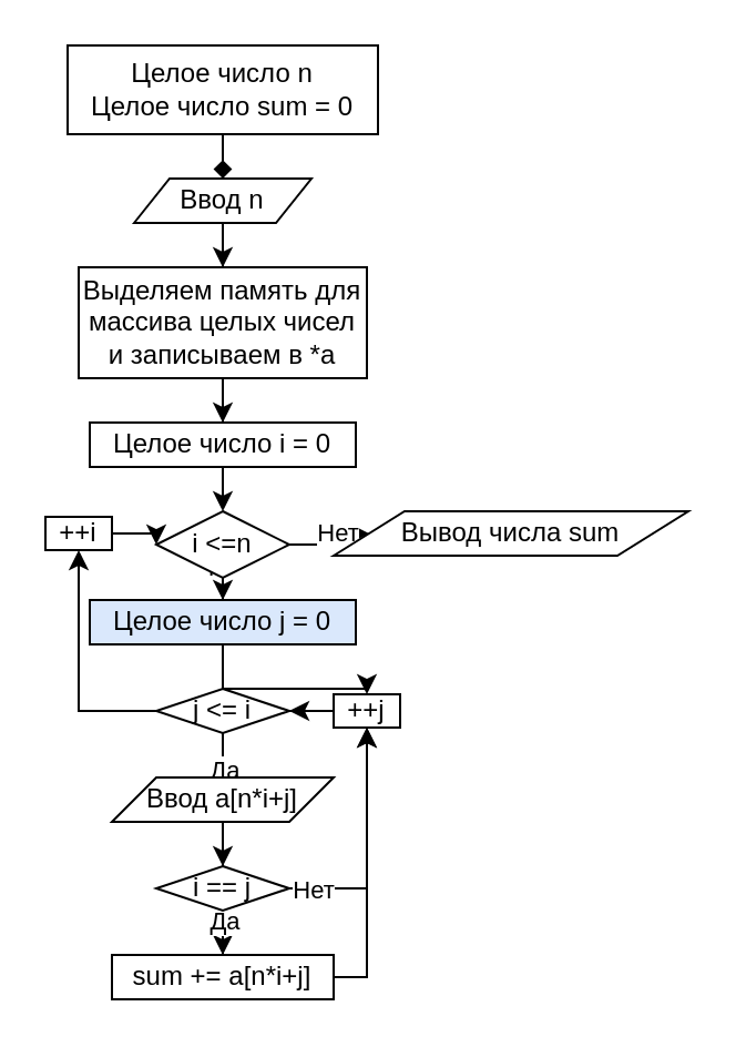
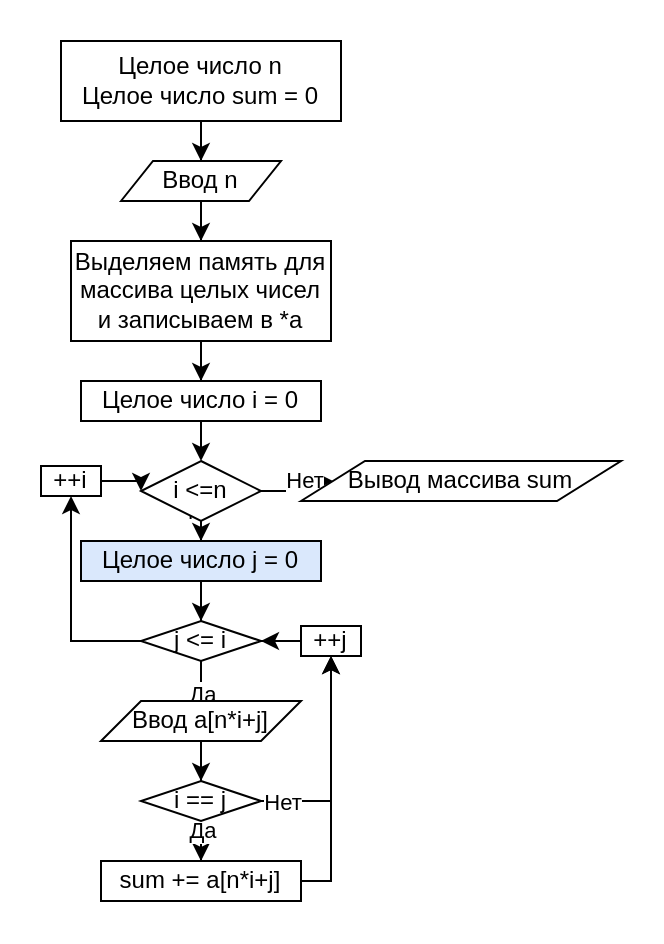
  <mxCell id="0" />
  <mxCell id="1" parent="0" />
  <mxCell id="2" style="edgeStyle=orthogonalEdgeStyle;rounded=0;orthogonalLoop=1;jettySize=auto;html=1;" edge="1" parent="1" source="3" target="22"><mxGeometry relative="1" as="geometry" /></mxCell>
  <mxCell id="3" value="Ввод n" style="shape=parallelogram;perimeter=parallelogramPerimeter;whiteSpace=wrap;html=1;" vertex="1" parent="1"><mxGeometry x="60" y="80" width="80" height="20" as="geometry" /></mxCell>
- <mxCell id="4" style="edgeStyle=orthogonalEdgeStyle;rounded=0;orthogonalLoop=1;jettySize=auto;html=1;entryX=0.5;entryY=0;entryDx=0;entryDy=0;endArrow=diamond;" edge="1" parent="1" source="5" target="3"><mxGeometry relative="1" as="geometry" /></mxCell>
+ <mxCell id="4" style="edgeStyle=orthogonalEdgeStyle;rounded=0;orthogonalLoop=1;jettySize=auto;html=1;entryX=0.5;entryY=0;entryDx=0;entryDy=0;" edge="1" parent="1" source="5" target="3"><mxGeometry relative="1" as="geometry" /></mxCell>
  <mxCell id="5" value="Целое число n&lt;br&gt;Целое число sum = 0" style="rounded=0;whiteSpace=wrap;html=1;" vertex="1" parent="1"><mxGeometry x="30" y="20" width="140" height="40" as="geometry" /></mxCell>
  <mxCell id="6" value="Нет" style="edgeStyle=orthogonalEdgeStyle;rounded=0;orthogonalLoop=1;jettySize=auto;html=1;entryX=0;entryY=0.5;entryDx=0;entryDy=0;" edge="1" parent="1" source="9" target="10"><mxGeometry x="0.316" relative="1" as="geometry"><mxPoint as="offset" /></mxGeometry></mxCell>
  <mxCell id="7" style="edgeStyle=orthogonalEdgeStyle;rounded=0;orthogonalLoop=1;jettySize=auto;html=1;entryX=0.5;entryY=0;entryDx=0;entryDy=0;" edge="1" parent="1" source="9" target="13"><mxGeometry relative="1" as="geometry" /></mxCell>
  <mxCell id="8" value="Да" style="edgeLabel;html=1;align=center;verticalAlign=middle;resizable=0;points=[];" vertex="1" connectable="0" parent="7"><mxGeometry x="0.493" relative="1" as="geometry"><mxPoint as="offset" /></mxGeometry></mxCell>
  <mxCell id="9" value="i &amp;lt;=n" style="rhombus;whiteSpace=wrap;html=1;" vertex="1" parent="1"><mxGeometry x="70" y="230" width="60" height="30" as="geometry" /></mxCell>
- <mxCell id="10" value="Вывод числа sum" style="shape=parallelogram;perimeter=parallelogramPerimeter;whiteSpace=wrap;html=1;" vertex="1" parent="1"><mxGeometry x="150" y="230" width="160" height="20" as="geometry" /></mxCell>
+ <mxCell id="10" value="Вывод массива sum" style="shape=parallelogram;perimeter=parallelogramPerimeter;whiteSpace=wrap;html=1;" vertex="1" parent="1"><mxGeometry x="150" y="230" width="160" height="20" as="geometry" /></mxCell>
  <mxCell id="11" style="edgeStyle=orthogonalEdgeStyle;rounded=0;orthogonalLoop=1;jettySize=auto;html=1;entryX=0.5;entryY=0;entryDx=0;entryDy=0;" edge="1" parent="1" target="9"><mxGeometry relative="1" as="geometry"><mxPoint x="100" y="210" as="sourcePoint" /></mxGeometry></mxCell>
- <mxCell id="12" style="edgeStyle=orthogonalEdgeStyle;rounded=0;orthogonalLoop=1;jettySize=auto;html=1;" edge="1" parent="1" source="13" target="31"><mxGeometry relative="1" as="geometry" /></mxCell>
+ <mxCell id="12" style="edgeStyle=orthogonalEdgeStyle;rounded=0;orthogonalLoop=1;jettySize=auto;html=1;entryX=0.5;entryY=0;entryDx=0;entryDy=0;" edge="1" parent="1" source="13" target="17"><mxGeometry relative="1" as="geometry" /></mxCell>
  <mxCell id="13" value="&lt;span&gt;Целое число j = 0&lt;/span&gt;" style="rounded=0;whiteSpace=wrap;html=1;fillColor=#dae8fc;" vertex="1" parent="1"><mxGeometry x="40" y="270" width="120" height="20" as="geometry" /></mxCell>
  <mxCell id="14" style="edgeStyle=orthogonalEdgeStyle;rounded=0;orthogonalLoop=1;jettySize=auto;html=1;entryX=0.5;entryY=0;entryDx=0;entryDy=0;" edge="1" parent="1" source="17"><mxGeometry relative="1" as="geometry"><mxPoint x="100" y="350" as="targetPoint" /></mxGeometry></mxCell>
  <mxCell id="15" value="Да" style="edgeLabel;html=1;align=center;verticalAlign=middle;resizable=0;points=[];" vertex="1" connectable="0" parent="14"><mxGeometry x="0.547" relative="1" as="geometry"><mxPoint as="offset" /></mxGeometry></mxCell>
  <mxCell id="16" style="edgeStyle=orthogonalEdgeStyle;rounded=0;orthogonalLoop=1;jettySize=auto;html=1;entryX=0.5;entryY=1;entryDx=0;entryDy=0;" edge="1" parent="1" source="17" target="19"><mxGeometry relative="1" as="geometry" /></mxCell>
  <mxCell id="17" value="j &amp;lt;= i" style="rhombus;whiteSpace=wrap;html=1;" vertex="1" parent="1"><mxGeometry x="70" y="310" width="60" height="20" as="geometry" /></mxCell>
  <mxCell id="18" style="edgeStyle=orthogonalEdgeStyle;rounded=0;orthogonalLoop=1;jettySize=auto;html=1;entryX=0;entryY=0.5;entryDx=0;entryDy=0;" edge="1" parent="1" source="19" target="9"><mxGeometry relative="1" as="geometry" /></mxCell>
  <mxCell id="19" value="++i" style="rounded=0;whiteSpace=wrap;html=1;" vertex="1" parent="1"><mxGeometry x="20" y="232.5" width="30" height="15" as="geometry" /></mxCell>
  <mxCell id="20" value="Целое число i = 0" style="rounded=0;whiteSpace=wrap;html=1;" vertex="1" parent="1"><mxGeometry x="40" y="190" width="120" height="20" as="geometry" /></mxCell>
  <mxCell id="21" style="edgeStyle=orthogonalEdgeStyle;rounded=0;orthogonalLoop=1;jettySize=auto;html=1;entryX=0.5;entryY=0;entryDx=0;entryDy=0;" edge="1" parent="1" source="22" target="20"><mxGeometry relative="1" as="geometry" /></mxCell>
  <mxCell id="22" value="Выделяем память для массива целых чисел и записываем в *a" style="rounded=0;whiteSpace=wrap;html=1;" vertex="1" parent="1"><mxGeometry x="35" y="120" width="130" height="50" as="geometry" /></mxCell>
  <mxCell id="23" style="edgeStyle=orthogonalEdgeStyle;rounded=0;orthogonalLoop=1;jettySize=auto;html=1;entryX=0.5;entryY=0;entryDx=0;entryDy=0;" edge="1" parent="1" source="24" target="29"><mxGeometry relative="1" as="geometry" /></mxCell>
  <mxCell id="24" value="Ввод&amp;nbsp;a[n*i+j]" style="shape=parallelogram;perimeter=parallelogramPerimeter;whiteSpace=wrap;html=1;" vertex="1" parent="1"><mxGeometry x="50" y="350" width="100" height="20" as="geometry" /></mxCell>
  <mxCell id="25" style="edgeStyle=orthogonalEdgeStyle;rounded=0;orthogonalLoop=1;jettySize=auto;html=1;entryX=0.5;entryY=1;entryDx=0;entryDy=0;" edge="1" parent="1" source="29" target="31"><mxGeometry relative="1" as="geometry" /></mxCell>
  <mxCell id="26" value="Нет" style="edgeLabel;html=1;align=center;verticalAlign=middle;resizable=0;points=[];" vertex="1" connectable="0" parent="25"><mxGeometry x="-0.808" relative="1" as="geometry"><mxPoint as="offset" /></mxGeometry></mxCell>
  <mxCell id="27" style="edgeStyle=orthogonalEdgeStyle;rounded=0;orthogonalLoop=1;jettySize=auto;html=1;entryX=0.5;entryY=0;entryDx=0;entryDy=0;" edge="1" parent="1" source="29" target="33"><mxGeometry relative="1" as="geometry" /></mxCell>
  <mxCell id="28" value="Да" style="edgeLabel;html=1;align=center;verticalAlign=middle;resizable=0;points=[];" vertex="1" connectable="0" parent="27"><mxGeometry x="0.467" relative="1" as="geometry"><mxPoint as="offset" /></mxGeometry></mxCell>
  <mxCell id="29" value="i == j" style="rhombus;whiteSpace=wrap;html=1;" vertex="1" parent="1"><mxGeometry x="70" y="390" width="60" height="20" as="geometry" /></mxCell>
  <mxCell id="30" style="edgeStyle=orthogonalEdgeStyle;rounded=0;orthogonalLoop=1;jettySize=auto;html=1;entryX=1;entryY=0.5;entryDx=0;entryDy=0;" edge="1" parent="1" source="31" target="17"><mxGeometry relative="1" as="geometry" /></mxCell>
  <mxCell id="31" value="++j" style="rounded=0;whiteSpace=wrap;html=1;" vertex="1" parent="1"><mxGeometry x="150" y="312.5" width="30" height="15" as="geometry" /></mxCell>
  <mxCell id="32" style="edgeStyle=orthogonalEdgeStyle;rounded=0;orthogonalLoop=1;jettySize=auto;html=1;entryX=0.5;entryY=1;entryDx=0;entryDy=0;" edge="1" parent="1" source="33" target="31"><mxGeometry relative="1" as="geometry"><Array as="points"><mxPoint x="165" y="440" /></Array></mxGeometry></mxCell>
  <mxCell id="33" value="sum += a[n*i+j]" style="rounded=0;whiteSpace=wrap;html=1;" vertex="1" parent="1"><mxGeometry x="50" y="430" width="100" height="20" as="geometry" /></mxCell>
